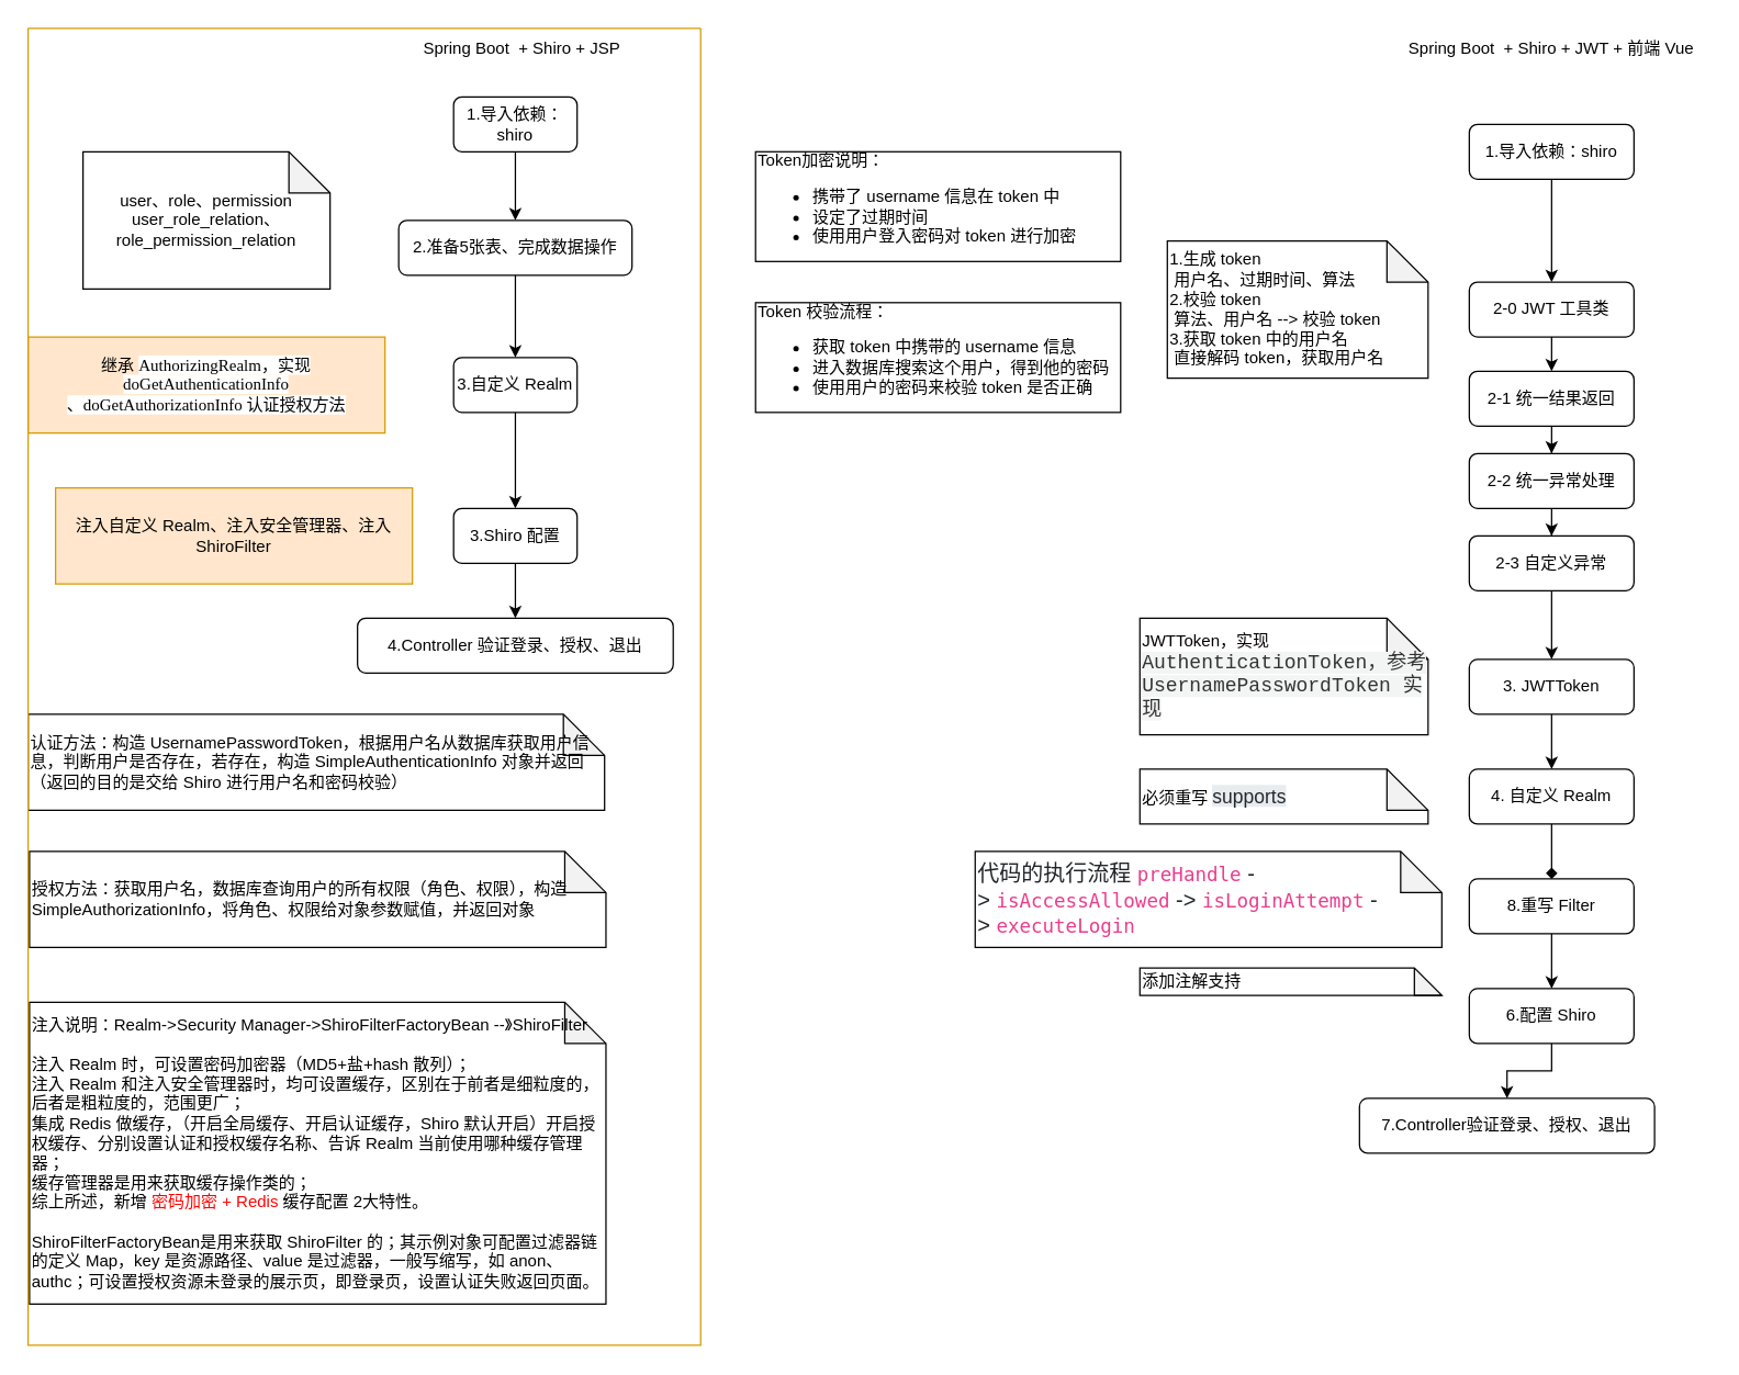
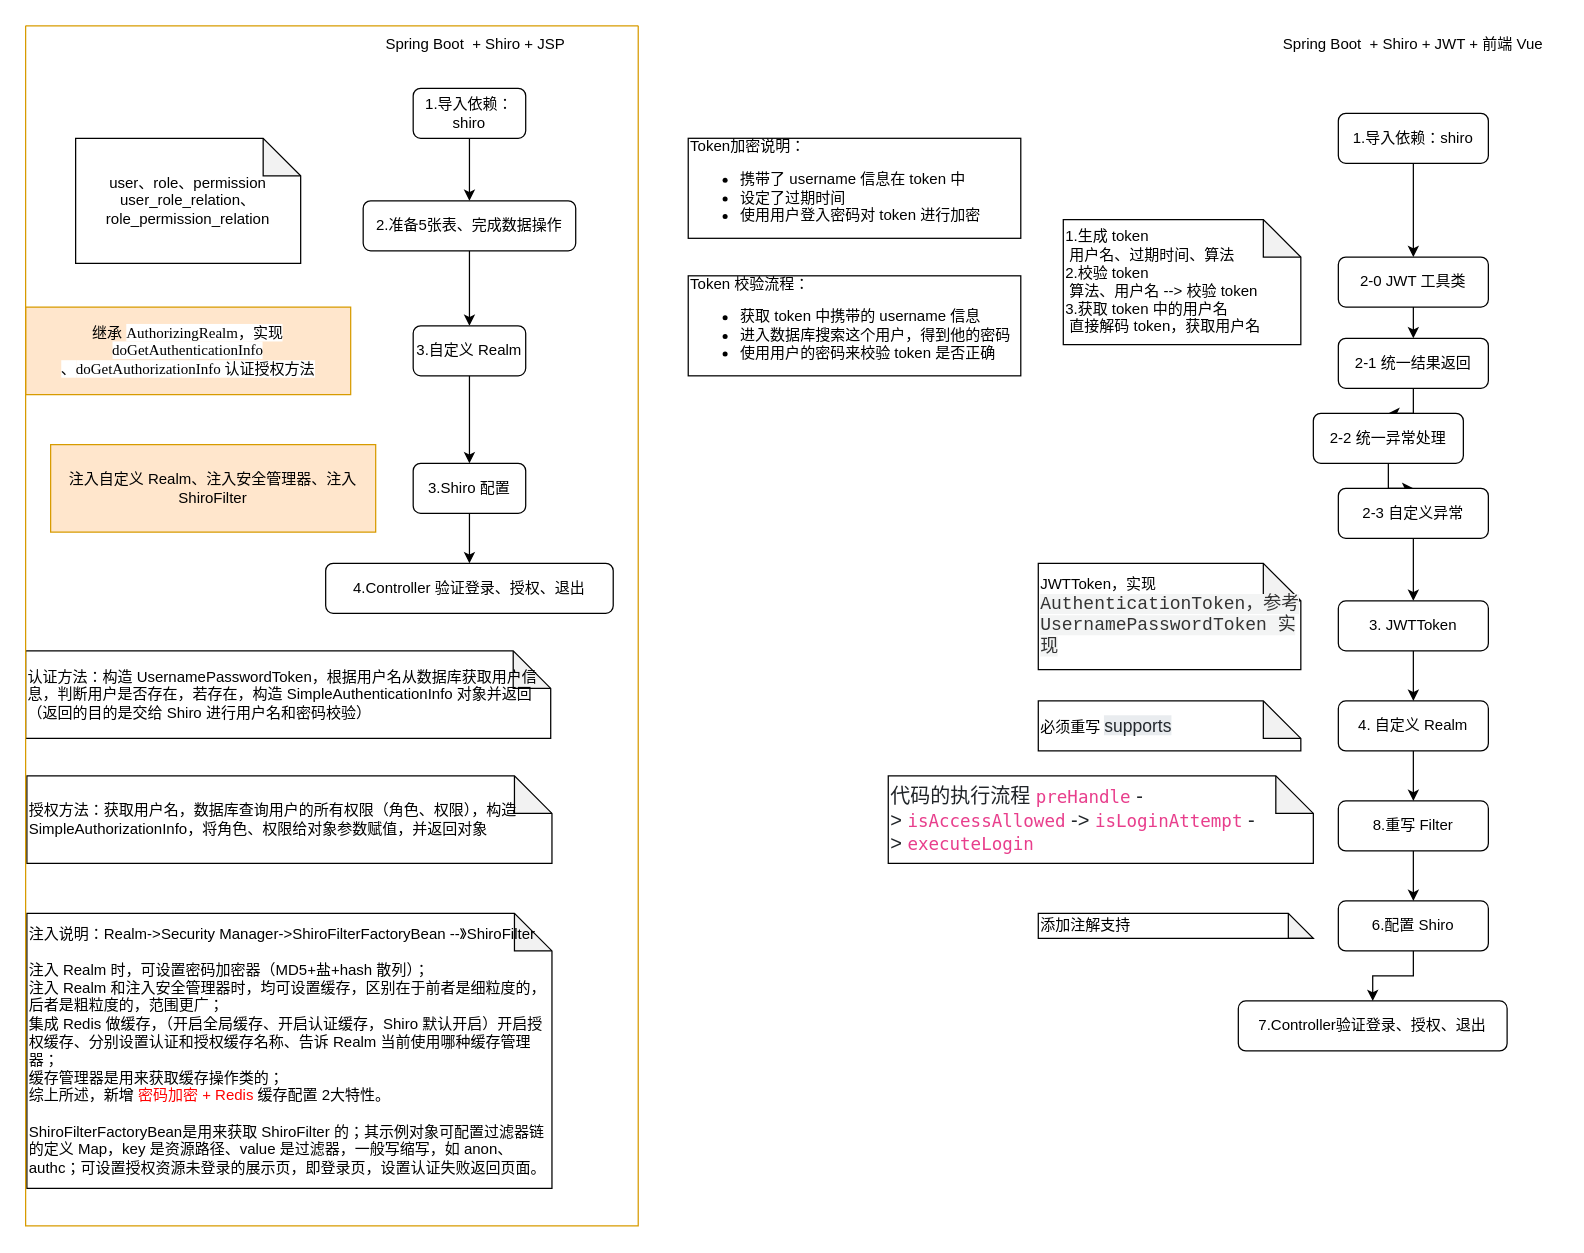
  <mxCell id="0" />
  <mxCell id="1" parent="0" />
  <mxCell id="2" value="Spring Boot&amp;nbsp; + Shiro + JSP" style="text;html=1;strokeColor=none;fillColor=none;align=center;verticalAlign=middle;whiteSpace=wrap;rounded=0;" vertex="1" parent="1"><mxGeometry x="290" y="30" width="180" height="10" as="geometry" /></mxCell>
  <mxCell id="3" value="Spring Boot&amp;nbsp; + Shiro + JWT + 前端 Vue" style="text;html=1;strokeColor=none;fillColor=none;align=center;verticalAlign=middle;whiteSpace=wrap;rounded=0;" vertex="1" parent="1"><mxGeometry x="1015" y="30" width="230" height="10" as="geometry" /></mxCell>
  <mxCell id="4" style="edgeStyle=orthogonalEdgeStyle;rounded=0;orthogonalLoop=1;jettySize=auto;html=1;" edge="1" parent="1" source="5" target="7"><mxGeometry relative="1" as="geometry" /></mxCell>
  <mxCell id="5" value="1.导入依赖：shiro" style="rounded=1;whiteSpace=wrap;html=1;" vertex="1" parent="1"><mxGeometry x="330" y="70" width="90" height="40" as="geometry" /></mxCell>
  <mxCell id="6" style="edgeStyle=orthogonalEdgeStyle;rounded=0;orthogonalLoop=1;jettySize=auto;html=1;" edge="1" parent="1" source="7" target="10"><mxGeometry relative="1" as="geometry" /></mxCell>
  <mxCell id="7" value="2.准备5张表、完成数据操作" style="rounded=1;whiteSpace=wrap;html=1;" vertex="1" parent="1"><mxGeometry x="290" y="160" width="170" height="40" as="geometry" /></mxCell>
  <mxCell id="8" value="继承&amp;nbsp;&lt;span style=&quot;background-color: rgb(255 , 255 , 255) ; font-family: &amp;#34;menlo&amp;#34; ; font-size: 9pt&quot;&gt;AuthorizingRealm，实现&lt;/span&gt;&lt;span style=&quot;font-family: &amp;#34;menlo&amp;#34; ; background-color: rgb(255 , 255 , 255)&quot;&gt;doGetAuthenticationInfo&lt;/span&gt;&lt;span style=&quot;background-color: rgb(255 , 255 , 255) ; font-family: &amp;#34;menlo&amp;#34; ; font-size: 9pt&quot;&gt;&lt;br&gt;、&lt;/span&gt;&lt;span style=&quot;background-color: rgb(255 , 255 , 255) ; font-family: &amp;#34;menlo&amp;#34; ; font-size: 9pt&quot;&gt;doGetAuthorizationInfo 认证授权方法&lt;/span&gt;" style="shape=note;whiteSpace=wrap;html=1;backgroundOutline=1;darkOpacity=0.05;size=0;fillColor=#ffe6cc;strokeColor=#d79b00;" vertex="1" parent="1"><mxGeometry x="20" y="245" width="260" height="70" as="geometry" /></mxCell>
  <mxCell id="9" style="edgeStyle=orthogonalEdgeStyle;rounded=0;orthogonalLoop=1;jettySize=auto;html=1;" edge="1" parent="1" source="10" target="13"><mxGeometry relative="1" as="geometry" /></mxCell>
  <mxCell id="10" value="3.自定义 Realm" style="rounded=1;whiteSpace=wrap;html=1;" vertex="1" parent="1"><mxGeometry x="330" y="260" width="90" height="40" as="geometry" /></mxCell>
  <mxCell id="11" value="user、role、permission&lt;br&gt;user_role_relation、&lt;br&gt;role_permission_relation" style="shape=note;whiteSpace=wrap;html=1;backgroundOutline=1;darkOpacity=0.05;" vertex="1" parent="1"><mxGeometry x="60" y="110" width="180" height="100" as="geometry" /></mxCell>
  <mxCell id="12" style="edgeStyle=orthogonalEdgeStyle;rounded=0;orthogonalLoop=1;jettySize=auto;html=1;" edge="1" parent="1" source="13" target="15"><mxGeometry relative="1" as="geometry" /></mxCell>
  <mxCell id="13" value="3.Shiro 配置" style="rounded=1;whiteSpace=wrap;html=1;" vertex="1" parent="1"><mxGeometry x="330" y="370" width="90" height="40" as="geometry" /></mxCell>
  <mxCell id="14" value="注入自定义 Realm、注入安全管理器、注入 ShiroFilter" style="shape=note;whiteSpace=wrap;html=1;backgroundOutline=1;darkOpacity=0.05;size=0;fillColor=#ffe6cc;strokeColor=#d79b00;" vertex="1" parent="1"><mxGeometry x="40" y="355" width="260" height="70" as="geometry" /></mxCell>
  <mxCell id="15" value="4.Controller 验证登录、授权、退出" style="rounded=1;whiteSpace=wrap;html=1;" vertex="1" parent="1"><mxGeometry y="450" width="230" height="40" as="geometry" x="260" /></mxCell>
  <mxCell id="16" value="认证方法：构造 UsernamePasswordToken，根据用户名从数据库获取用户信息，判断用户是否存在，若存在，构造 SimpleAuthenticationInfo 对象并返回（返回的目的是交给 Shiro 进行用户名和密码校验）&lt;div style=&quot;text-align: justify&quot;&gt;&lt;/div&gt;" style="shape=note;whiteSpace=wrap;html=1;backgroundOutline=1;darkOpacity=0.05;align=left;" vertex="1" parent="1"><mxGeometry x="20" y="520" width="420" height="70" as="geometry" /></mxCell>
  <mxCell id="17" value="授权方法：获取用户名，数据库查询用户的所有权限（角色、权限），构造 SimpleAuthorizationInfo，将角色、权限给对象参数赋值，并返回对象&lt;div style=&quot;text-align: justify&quot;&gt;&lt;/div&gt;" style="shape=note;whiteSpace=wrap;html=1;backgroundOutline=1;darkOpacity=0.05;align=left;" vertex="1" parent="1"><mxGeometry x="21" y="620" width="420" height="70" as="geometry" /></mxCell>
  <mxCell id="18" value="注入说明：Realm-&amp;gt;Security Manager-&amp;gt;ShiroFilterFactoryBean --》ShiroFilter&lt;br&gt;&lt;br&gt;注入 Realm 时，可设置密码加密器（MD5+盐+hash 散列）；&lt;br&gt;注入 Realm 和注入安全管理器时，均可设置缓存，区别在于前者是细粒度的，后者是粗粒度的，范围更广；&lt;br&gt;集成 Redis 做缓存，（开启全局缓存、开启认证缓存，Shiro 默认开启）开启授权缓存、分别设置认证和授权缓存名称、告诉 Realm 当前使用哪种缓存管理器；&lt;br&gt;缓存管理器是用来获取缓存操作类的；&lt;br&gt;综上所述，新增 &lt;font color=&quot;#ff0000&quot;&gt;密码加密 + Redis&lt;/font&gt; 缓存配置 2大特性。&lt;br&gt;&lt;br&gt;ShiroFilterFactoryBean是用来获取 ShiroFilter 的；其示例对象可配置过滤器链的定义 Map，key 是资源路径、value 是过滤器，一般写缩写，如 anon、authc；可设置授权资源未登录的展示页，即登录页，设置认证失败返回页面。&lt;br&gt;&lt;div style=&quot;text-align: justify&quot;&gt;&lt;/div&gt;" style="shape=note;whiteSpace=wrap;html=1;backgroundOutline=1;darkOpacity=0.05;align=left;" vertex="1" parent="1"><mxGeometry x="21" y="730" width="420" height="220" as="geometry" /></mxCell>
  <mxCell id="19" value="" style="swimlane;startSize=0;fillColor=#ffe6cc;strokeColor=#d79b00;" vertex="1" parent="1"><mxGeometry x="20" width="490" height="960" as="geometry" y="20" /></mxCell>
  <mxCell id="20" value="Token加密说明：&lt;br&gt;&lt;ul&gt;&lt;li&gt;携带了 username 信息在 token 中&lt;/li&gt;&lt;li&gt;设定了过期时间&lt;/li&gt;&lt;li&gt;使用用户登入密码对 token 进行加密&lt;/li&gt;&lt;/ul&gt;" style="rounded=0;whiteSpace=wrap;html=1;align=left;" vertex="1" parent="1"><mxGeometry x="550" y="110" width="266" height="80" as="geometry" /></mxCell>
  <mxCell id="21" value="Token 校验流程：&lt;br&gt;&lt;ul&gt;&lt;li&gt;获取 token 中携带的 username 信息&lt;/li&gt;&lt;li&gt;进入数据库搜索这个用户，得到他的密码&lt;/li&gt;&lt;li&gt;使用用户的密码来校验 token 是否正确&lt;/li&gt;&lt;/ul&gt;" style="rounded=0;whiteSpace=wrap;html=1;align=left;" vertex="1" parent="1"><mxGeometry x="550" y="220" width="266" height="80" as="geometry" /></mxCell>
  <mxCell id="22" style="edgeStyle=orthogonalEdgeStyle;rounded=0;orthogonalLoop=1;jettySize=auto;html=1;" edge="1" parent="1" source="23" target="28"><mxGeometry relative="1" as="geometry" /></mxCell>
  <mxCell id="23" value="2-0 JWT 工具类" style="rounded=1;whiteSpace=wrap;html=1;" vertex="1" parent="1"><mxGeometry x="1070" y="205" width="120" height="40" as="geometry" /></mxCell>
  <mxCell id="24" value="1.生成 token&lt;br&gt;&lt;span style=&quot;white-space: pre&quot;&gt; &lt;/span&gt;用户名、过期时间、算法&lt;br&gt;2.校验 token&lt;br&gt;&lt;span style=&quot;white-space: pre&quot;&gt; &lt;/span&gt;算法、用户名 --&amp;gt; 校验 token&lt;br&gt;3.获取 token 中的用户名&lt;br&gt;&lt;span style=&quot;white-space: pre&quot;&gt; &lt;/span&gt;直接解码 token，获取用户名" style="shape=note;whiteSpace=wrap;html=1;backgroundOutline=1;darkOpacity=0.05;align=left;" vertex="1" parent="1"><mxGeometry x="850" y="175" width="190" height="100" as="geometry" /></mxCell>
  <mxCell id="25" style="edgeStyle=orthogonalEdgeStyle;rounded=0;orthogonalLoop=1;jettySize=auto;html=1;entryX=0.5;entryY=0;entryDx=0;entryDy=0;" edge="1" parent="1" source="26" target="23"><mxGeometry relative="1" as="geometry" /></mxCell>
  <mxCell id="26" value="1.导入依赖：shiro" style="rounded=1;whiteSpace=wrap;html=1;" vertex="1" parent="1"><mxGeometry x="1070" y="90" width="120" height="40" as="geometry" /></mxCell>
  <mxCell id="27" style="edgeStyle=orthogonalEdgeStyle;rounded=0;orthogonalLoop=1;jettySize=auto;html=1;" edge="1" parent="1" source="28" target="30"><mxGeometry relative="1" as="geometry" /></mxCell>
  <mxCell id="28" value="2-1 统一结果返回" style="rounded=1;whiteSpace=wrap;html=1;" vertex="1" parent="1"><mxGeometry x="1070" y="270" width="120" height="40" as="geometry" /></mxCell>
  <mxCell id="29" style="edgeStyle=orthogonalEdgeStyle;rounded=0;orthogonalLoop=1;jettySize=auto;html=1;" edge="1" parent="1" source="30" target="32"><mxGeometry relative="1" as="geometry" /></mxCell>
- <mxCell id="30" value="2-2 统一异常处理" style="rounded=1;whiteSpace=wrap;html=1;" vertex="1" parent="1"><mxGeometry x="1070" y="330" width="120" height="40" as="geometry" /></mxCell>
+ <mxCell id="30" value="2-2 统一异常处理" style="rounded=1;whiteSpace=wrap;html=1;" vertex="1" parent="1"><mxGeometry x="1050" y="330" width="120" height="40" as="geometry" /></mxCell>
  <mxCell id="31" style="edgeStyle=orthogonalEdgeStyle;rounded=0;orthogonalLoop=1;jettySize=auto;html=1;exitX=0.5;exitY=1;exitDx=0;exitDy=0;" edge="1" parent="1" source="32" target="34"><mxGeometry relative="1" as="geometry" /></mxCell>
  <mxCell id="32" value="2-3 自定义异常" style="rounded=1;whiteSpace=wrap;html=1;" vertex="1" parent="1"><mxGeometry x="1070" y="390" width="120" height="40" as="geometry" /></mxCell>
  <mxCell id="33" style="edgeStyle=orthogonalEdgeStyle;rounded=0;orthogonalLoop=1;jettySize=auto;html=1;" edge="1" parent="1" source="34" target="36"><mxGeometry relative="1" as="geometry" /></mxCell>
  <mxCell id="34" value="3. JWTToken" style="rounded=1;whiteSpace=wrap;html=1;" vertex="1" parent="1"><mxGeometry x="1070" y="480" width="120" height="40" as="geometry" /></mxCell>
- <mxCell id="35" style="edgeStyle=orthogonalEdgeStyle;rounded=0;orthogonalLoop=1;jettySize=auto;html=1;endArrow=diamond;" edge="1" parent="1" source="36" target="38"><mxGeometry relative="1" as="geometry" /></mxCell>
+ <mxCell id="35" style="edgeStyle=orthogonalEdgeStyle;rounded=0;orthogonalLoop=1;jettySize=auto;html=1;" edge="1" parent="1" source="36" target="38"><mxGeometry relative="1" as="geometry" /></mxCell>
  <mxCell id="36" value="4. 自定义 Realm" style="rounded=1;whiteSpace=wrap;html=1;" vertex="1" parent="1"><mxGeometry x="1070" y="560" width="120" height="40" as="geometry" /></mxCell>
  <mxCell id="37" style="edgeStyle=orthogonalEdgeStyle;rounded=0;orthogonalLoop=1;jettySize=auto;html=1;" edge="1" parent="1" source="38" target="40"><mxGeometry relative="1" as="geometry" /></mxCell>
  <mxCell id="38" value="8.重写 Filter" style="rounded=1;whiteSpace=wrap;html=1;" vertex="1" parent="1"><mxGeometry x="1070" y="640" width="120" height="40" as="geometry" /></mxCell>
  <mxCell id="39" style="edgeStyle=orthogonalEdgeStyle;rounded=0;orthogonalLoop=1;jettySize=auto;html=1;" edge="1" parent="1" source="40" target="41"><mxGeometry relative="1" as="geometry" /></mxCell>
  <mxCell id="40" value="6.配置 Shiro" style="rounded=1;whiteSpace=wrap;html=1;" vertex="1" parent="1"><mxGeometry x="1070" y="720" width="120" height="40" as="geometry" /></mxCell>
  <mxCell id="41" value="7.Controller验证登录、授权、退出" style="rounded=1;whiteSpace=wrap;html=1;" vertex="1" parent="1"><mxGeometry x="990" y="800" width="215" height="40" as="geometry" /></mxCell>
  <mxCell id="42" value="JWTToken，实现&lt;span style=&quot;color: rgb(51 , 51 , 51) ; font-family: &amp;#34;lucida console&amp;#34; , &amp;#34;consolas&amp;#34; , &amp;#34;courier&amp;#34; , monospace ; font-size: 14.4px ; background-color: rgb(243 , 244 , 244)&quot;&gt;AuthenticationToken，参考 UsernamePasswordToken 实现&lt;/span&gt;" style="shape=note;whiteSpace=wrap;html=1;backgroundOutline=1;darkOpacity=0.05;align=left;" vertex="1" parent="1"><mxGeometry x="830" y="450" width="210" height="85" as="geometry" /></mxCell>
  <mxCell id="43" value="必须重写&amp;nbsp;&lt;span style=&quot;background-color: rgb(233 , 236 , 239) ; color: rgb(36 , 41 , 46) ; font-family: , &amp;#34;menlo&amp;#34; , &amp;#34;monaco&amp;#34; , &amp;#34;consolas&amp;#34; , &amp;#34;liberation mono&amp;#34; , &amp;#34;courier new&amp;#34; , monospace ; font-size: 14px&quot;&gt;supports&lt;br&gt;&lt;/span&gt;" style="shape=note;whiteSpace=wrap;html=1;backgroundOutline=1;darkOpacity=0.05;align=left;" vertex="1" parent="1"><mxGeometry x="830" y="560" width="210" height="40" as="geometry" /></mxCell>
  <mxCell id="44" value="&lt;span style=&quot;color: rgb(33 , 37 , 41) ; font-size: 16px ; background-color: rgb(255 , 255 , 255)&quot;&gt;代码的执行流程&amp;nbsp;&lt;/span&gt;&lt;code style=&quot;box-sizing: border-box ; font-size: 14px ; color: rgb(232 , 62 , 140) ; overflow-wrap: break-word ; background-color: rgb(255 , 255 , 255)&quot;&gt;preHandle&lt;/code&gt;&lt;span style=&quot;color: rgb(33 , 37 , 41) ; font-size: 16px ; background-color: rgb(255 , 255 , 255)&quot;&gt;&amp;nbsp;-&amp;gt;&amp;nbsp;&lt;/span&gt;&lt;code style=&quot;box-sizing: border-box ; font-size: 14px ; color: rgb(232 , 62 , 140) ; overflow-wrap: break-word ; background-color: rgb(255 , 255 , 255)&quot;&gt;isAccessAllowed&lt;/code&gt;&lt;span style=&quot;color: rgb(33 , 37 , 41) ; font-size: 16px ; background-color: rgb(255 , 255 , 255)&quot;&gt;&amp;nbsp;-&amp;gt;&amp;nbsp;&lt;/span&gt;&lt;code style=&quot;box-sizing: border-box ; font-size: 14px ; color: rgb(232 , 62 , 140) ; overflow-wrap: break-word ; background-color: rgb(255 , 255 , 255)&quot;&gt;isLoginAttempt&lt;/code&gt;&lt;span style=&quot;color: rgb(33 , 37 , 41) ; font-size: 16px ; background-color: rgb(255 , 255 , 255)&quot;&gt;&amp;nbsp;-&amp;gt;&amp;nbsp;&lt;/span&gt;&lt;code style=&quot;box-sizing: border-box ; font-size: 14px ; color: rgb(232 , 62 , 140) ; overflow-wrap: break-word ; background-color: rgb(255 , 255 , 255)&quot;&gt;executeLogin&lt;/code&gt;&lt;span style=&quot;color: rgb(33 , 37 , 41) ; font-size: 16px ; background-color: rgb(255 , 255 , 255)&quot;&gt;&amp;nbsp;&lt;/span&gt;&lt;span style=&quot;background-color: rgb(233 , 236 , 239) ; color: rgb(36 , 41 , 46) ; font-family: , &amp;#34;menlo&amp;#34; , &amp;#34;monaco&amp;#34; , &amp;#34;consolas&amp;#34; , &amp;#34;liberation mono&amp;#34; , &amp;#34;courier new&amp;#34; , monospace ; font-size: 14px&quot;&gt;&lt;br&gt;&lt;/span&gt;" style="shape=note;whiteSpace=wrap;html=1;backgroundOutline=1;darkOpacity=0.05;align=left;" vertex="1" parent="1"><mxGeometry x="710" y="620" width="340" height="70" as="geometry" /></mxCell>
- <mxCell id="45" value="添加注解支持" style="shape=note;whiteSpace=wrap;html=1;backgroundOutline=1;darkOpacity=0.05;align=left;" vertex="1" parent="1"><mxGeometry x="830" y="705" width="220" height="20" as="geometry" /></mxCell>
+ <mxCell id="45" value="添加注解支持" style="shape=note;whiteSpace=wrap;html=1;backgroundOutline=1;darkOpacity=0.05;align=left;" vertex="1" parent="1"><mxGeometry x="830" y="730" width="220" height="20" as="geometry" /></mxCell>
